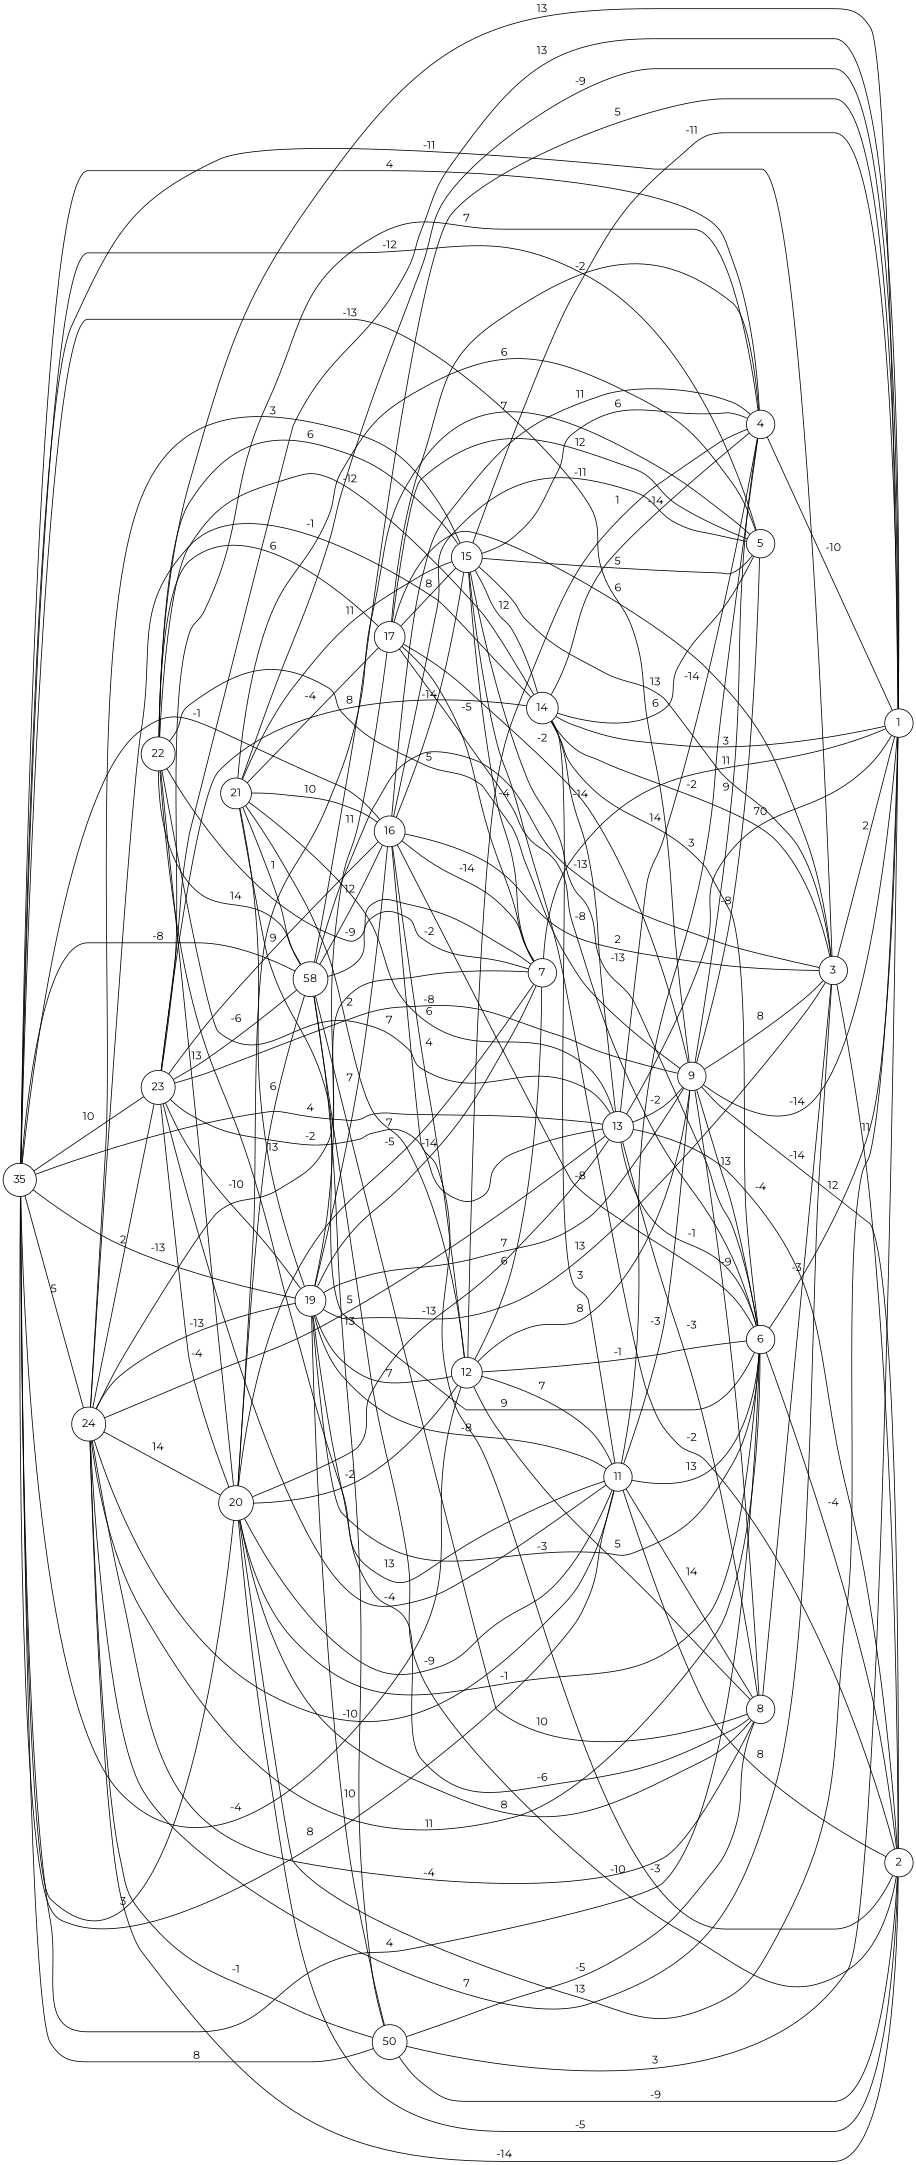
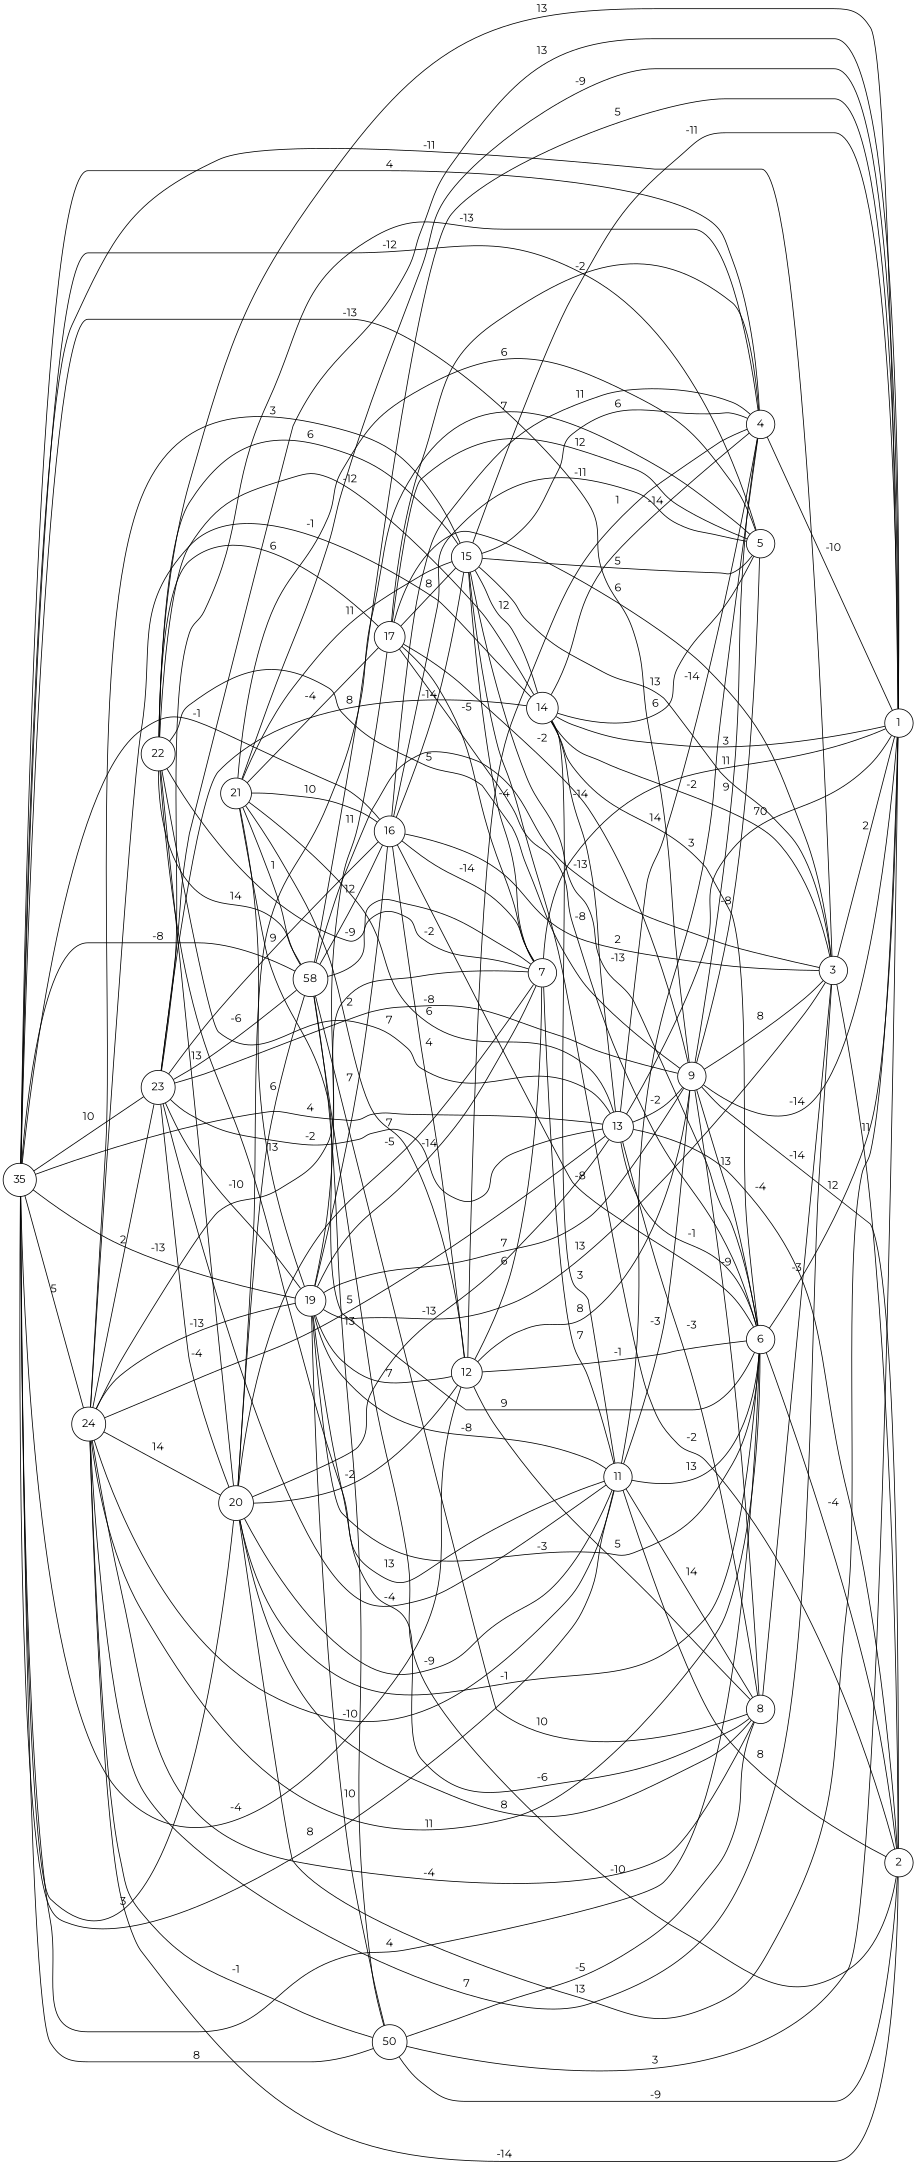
  graph {
    fontname=Montserrat
    rankdir=LR
    node [fontname=Montserrat shape=circle]
    edge [fontname=Montserrat]
    n1 [label=35]
    3
    4
    5
    6
    9
    n7 [label=50]
    11
    12
    13
    16
    n12 [label=58]
    19
    20
    23
    24
    2
    1
    8
    7
    15
    17
    14
    22
    21
    n1 -- 3 [label=-11]
    n1 -- 4 [label=4]
    n1 -- 5 [label=-12]
    n1 -- 6 [label=4]
    n1 -- 9 [label=-13]
    n1 -- n7 [label=8]
    n1 -- 11 [label=8]
    n1 -- 12 [label=-4]
    n1 -- 13 [label=4]
    n1 -- 16 [label=-1]
    n1 -- n12 [label=-8]
    n1 -- 19 [label=-13]
    n1 -- 20 [label=3]
    n1 -- 23 [label=10]
    n1 -- 24 [label=5]
    3 -- 2 [label=11]
    3 -- 1 [label=2]
    4 -- 1 [label=-10]
    6 -- 2 [label=-4]
    6 -- 1 [label=12]
    9 -- 3 [label=8]
    9 -- 4 [label=9]
    9 -- 5 [label=-8]
    9 -- 6 [label=13]
    9 -- 2 [label=-14]
    9 -- 1 [label=-14]
    9 -- 8 [label=-9]
    n7 -- 2 [label=-9]
    n7 -- 1 [label=3]
    n7 -- 8 [label=-5]
    11 -- 4 [label=3]
    11 -- 6 [label=13]
    11 -- 9 [label=-3]
    11 -- 2 [label=8]
    11 -- 8 [label=14]
    12 -- 4 [label=1]
    12 -- 6 [label=-1]
    12 -- 9 [label=8]
-   12 -- 11 [label=7]
+   7 -- 11 [label=7]
    12 -- 8 [label=5]
    12 -- 7 [label=6]
    13 -- 4 [label=-14]
    13 -- 6 [label=-1]
    13 -- 9 [label=-2]
    13 -- 2 [label=-4]
    13 -- 1 [label=70]
    13 -- 8 [label=-3]
    16 -- 3 [label=2]
    16 -- 4 [label=11]
    16 -- 5 [label=-11]
    16 -- 6 [label=-8]
    16 -- 12 [label=4]
-   16 -- 2 [label=-3]
    16 -- 7 [label=-14]
    16 -- 15 [label=-14]
    n12 -- 3 [label=-13]
    n12 -- n7 [label=13]
    n12 -- 16 [label=12]
    n12 -- 2 [label=-10]
    n12 -- 1 [label=5]
    n12 -- 8 [label=10]
    n12 -- 7 [label=-2]
    19 -- 3 [label=13]
    19 -- 6 [label=-3]
    19 -- 9 [label=7]
    19 -- n7 [label=10]
    19 -- 11 [label=-8]
    19 -- 12 [label=7]
    19 -- 16 [label=7]
    19 -- 8 [label=-6]
    19 -- 7 [label=-14]
    19 -- 17 [label=11]
    20 -- 5 [label=7]
    20 -- 6 [label=-1]
    20 -- 11 [label=-9]
    20 -- 12 [label=-2]
    20 -- 13 [label=-13]
    20 -- n12 [label=6]
-   20 -- 2 [label=-5]
    20 -- 1 [label=13]
    20 -- 8 [label=8]
    20 -- 7 [label=-5]
-   23 -- 4 [label=7]
+   23 -- 4 [label=-13]
    23 -- 9 [label=-8]
    23 -- 11 [label=-4]
    23 -- 13 [label=7]
    23 -- 16 [label=9]
    23 -- n12 [label=-6]
    23 -- 19 [label=-10]
    23 -- 20 [label=-4]
    23 -- 1 [label=13]
    23 -- 14 [label=8]
    24 -- 3 [label=7]
    24 -- 6 [label=11]
    24 -- n7 [label=-1]
    24 -- 11 [label=-10]
    24 -- 13 [label=5]
    24 -- 19 [label=-13]
    24 -- 20 [label=14]
    24 -- 23 [label=2]
    24 -- 2 [label=-14]
    24 -- 8 [label=-4]
    24 -- 7 [label=-2]
    24 -- 15 [label=3]
    24 -- 14 [label=-1]
    8 -- 3 [label=-3]
    7 -- 1 [label=11]
    15 -- 3 [label=13]
    15 -- 4 [label=6]
    15 -- 5 [label=5]
    15 -- 6 [label=-13]
    15 -- 2 [label=-2]
    15 -- 1 [label=-11]
    15 -- 7 [label=-4]
    15 -- 14 [label=12]
    17 -- 3 [label=6]
    17 -- 4 [label=-2]
    17 -- 5 [label=12]
    17 -- 6 [label=-8]
    17 -- 9 [label=-2]
    17 -- 7 [label=-5]
    17 -- 15 [label=8]
    14 -- 3 [label=-2]
    14 -- 4 [label=-14]
    14 -- 5 [label=6]
    14 -- 6 [label=14]
    14 -- 11 [label=3]
    14 -- 13 [label=-14]
    14 -- 1 [label=3]
    22 -- 9 [label=5]
    22 -- 11 [label=13]
    22 -- 13 [label=7]
    22 -- n12 [label=14]
    22 -- 20 [label=13]
    22 -- 1 [label=13]
    22 -- 7 [label=-9]
    22 -- 15 [label=6]
    22 -- 17 [label=6]
    22 -- 14 [label=-12]
    21 -- 5 [label=6]
    21 -- 6 [label=9]
    21 -- 12 [label=2]
    21 -- 13 [label=6]
    21 -- 16 [label=10]
    21 -- n12 [label=1]
    21 -- 19 [label=13]
    21 -- 1 [label=-9]
    21 -- 15 [label=11]
    21 -- 17 [label=-4]
  }
